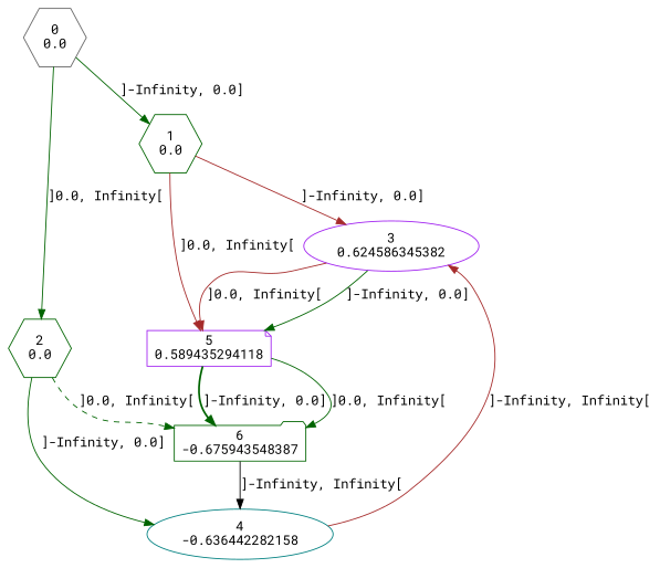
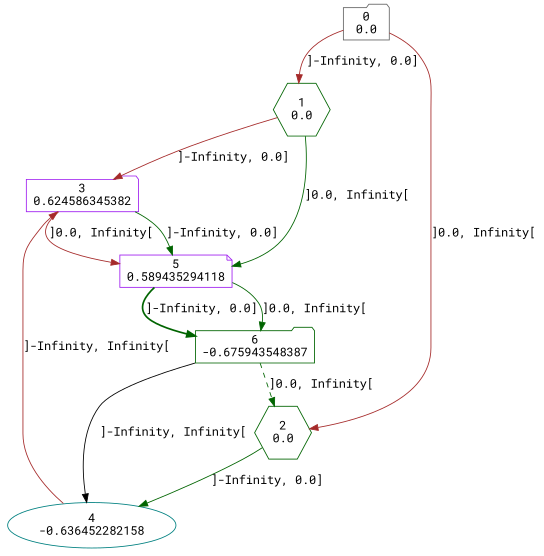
  digraph {
    fontname="Roboto Mono"
    node [color=darkgreen fontname="Roboto Mono" shape=folder]
    edge [color=darkgreen fontname="Roboto Mono" style=solid]
-   n1 [color=gray40 label="0\n0.0" shape=hexagon]
+   n1 [color=gray40 label="0\n0.0"]
    n2 [label="1\n0.0" shape=hexagon]
    n3 [label="2\n0.0" shape=hexagon]
-   n4 [color=purple label="3\n0.624586345382" shape=ellipse]
+   n4 [color=purple label="3\n0.624586345382"]
    n5 [color=purple label="5\n0.589435294118" shape=note]
-   n6 [color=teal label="4\n-0.636442282158" shape=ellipse]
+   n6 [color=teal label="4\n-0.636452282158" shape=ellipse]
    n7 [label="6\n-0.675943548387"]
-   n1 -> n2 [label="]-Infinity, 0.0]"]
-   n1 -> n3 [label="]0.0, Infinity["]
+   n1 -> n2 [color=brown label="]-Infinity, 0.0]"]
+   n1 -> n3 [color=brown label="]0.0, Infinity["]
    n2 -> n4 [color=brown label="]-Infinity, 0.0]"]
-   n2 -> n5 [color=brown label="]0.0, Infinity["]
+   n2 -> n5 [label="]0.0, Infinity["]
    n3 -> n6 [label="]-Infinity, 0.0]"]
-   n3 -> n7 [label="]0.0, Infinity[" style=dashed]
+   n7 -> n3 [label="]0.0, Infinity[" style=dashed]
    n4 -> n5 [label="]-Infinity, 0.0]"]
    n4 -> n5 [color=brown label="]0.0, Infinity["]
    n5 -> n7 [label="]-Infinity, 0.0]" style=bold]
    n5 -> n7 [label="]0.0, Infinity["]
    n6 -> n4 [color=brown label="]-Infinity, Infinity["]
    n7 -> n6 [color=black label="]-Infinity, Infinity["]
  }
